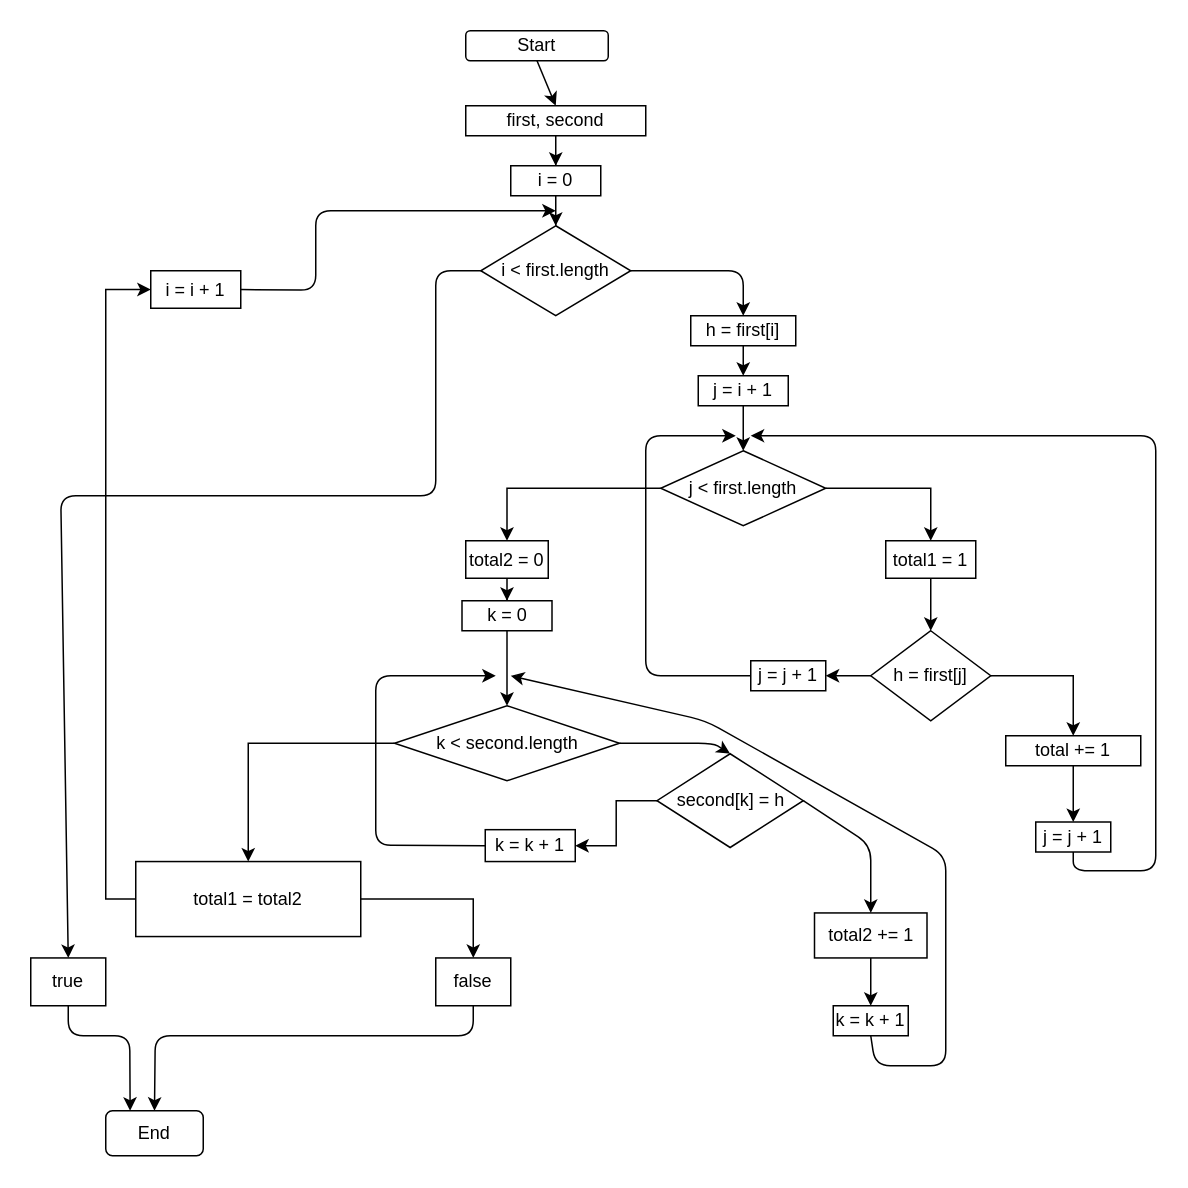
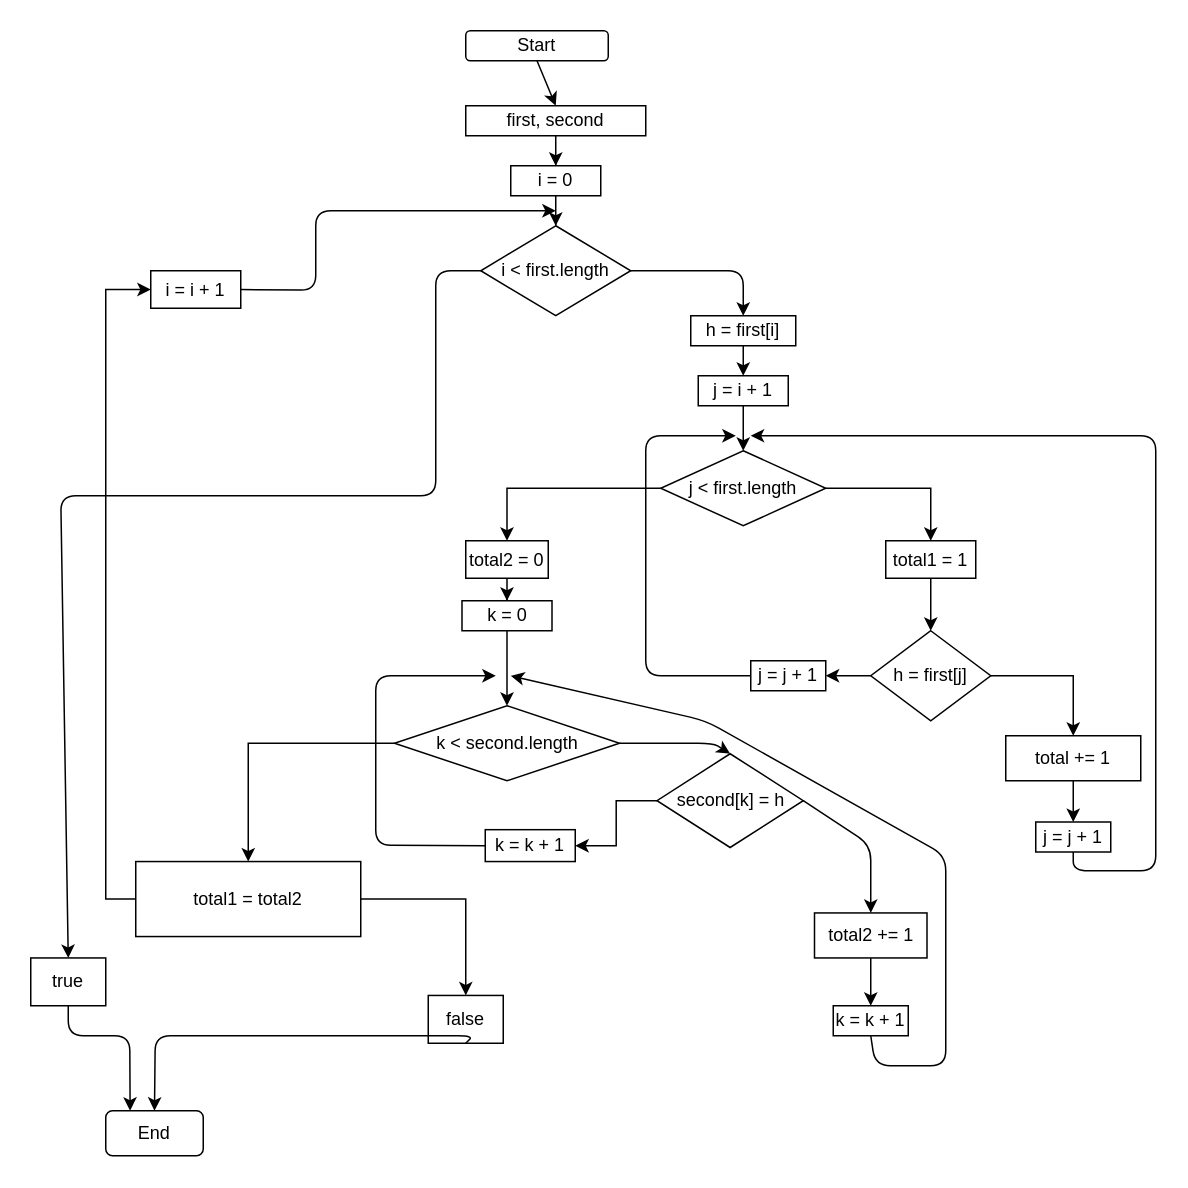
  <mxCell id="0" />
  <mxCell id="1" parent="0" />
  <mxCell id="2" value="Start" style="rounded=1;whiteSpace=wrap;html=1;" vertex="1" parent="1"><mxGeometry x="310" y="20" width="95" height="20" as="geometry" /></mxCell>
  <mxCell id="3" value="" style="edgeStyle=orthogonalEdgeStyle;rounded=0;orthogonalLoop=1;jettySize=auto;html=1;" edge="1" parent="1" source="4" target="6"><mxGeometry relative="1" as="geometry" /></mxCell>
  <mxCell id="4" value="first, second" style="rounded=0;whiteSpace=wrap;html=1;" vertex="1" parent="1"><mxGeometry x="310" y="70" width="120" height="20" as="geometry" /></mxCell>
  <mxCell id="5" value="" style="edgeStyle=orthogonalEdgeStyle;rounded=0;orthogonalLoop=1;jettySize=auto;html=1;" edge="1" parent="1" source="6" target="8"><mxGeometry relative="1" as="geometry" /></mxCell>
  <mxCell id="6" value="i = 0" style="rounded=0;whiteSpace=wrap;html=1;" vertex="1" parent="1"><mxGeometry x="340" y="110" width="60" height="20" as="geometry" /></mxCell>
  <mxCell id="7" value="" style="endArrow=classic;html=1;exitX=0.5;exitY=1;exitDx=0;exitDy=0;entryX=0.5;entryY=0;entryDx=0;entryDy=0;" edge="1" parent="1" source="2" target="4"><mxGeometry width="50" height="50" relative="1" as="geometry"><mxPoint x="360" y="270" as="sourcePoint" /><mxPoint x="410" y="220" as="targetPoint" /></mxGeometry></mxCell>
  <mxCell id="8" value="i &amp;lt; first.length" style="rhombus;whiteSpace=wrap;html=1;rounded=0;" vertex="1" parent="1"><mxGeometry x="320" y="150" width="100" height="60" as="geometry" /></mxCell>
  <mxCell id="9" value="h = first[i]" style="whiteSpace=wrap;html=1;rounded=0;" vertex="1" parent="1"><mxGeometry x="460" y="210" width="70" height="20" as="geometry" /></mxCell>
  <mxCell id="10" value="" style="edgeStyle=orthogonalEdgeStyle;rounded=0;orthogonalLoop=1;jettySize=auto;html=1;" edge="1" parent="1" source="12" target="18"><mxGeometry relative="1" as="geometry" /></mxCell>
  <mxCell id="11" value="" style="edgeStyle=orthogonalEdgeStyle;rounded=0;orthogonalLoop=1;jettySize=auto;html=1;" edge="1" parent="1" source="12" target="29"><mxGeometry relative="1" as="geometry" /></mxCell>
  <mxCell id="12" value="j &amp;lt; first.length" style="rhombus;whiteSpace=wrap;html=1;rounded=0;" vertex="1" parent="1"><mxGeometry x="440" y="300" width="110" height="50" as="geometry" /></mxCell>
  <mxCell id="13" value="" style="endArrow=classic;html=1;exitX=1;exitY=0.5;exitDx=0;exitDy=0;entryX=0.5;entryY=0;entryDx=0;entryDy=0;" edge="1" parent="1" source="8" target="9"><mxGeometry width="50" height="50" relative="1" as="geometry"><mxPoint x="350" y="210" as="sourcePoint" /><mxPoint x="400" y="160" as="targetPoint" /><Array as="points"><mxPoint x="495" y="180" /></Array></mxGeometry></mxCell>
  <mxCell id="14" value="j = i + 1" style="rounded=0;whiteSpace=wrap;html=1;" vertex="1" parent="1"><mxGeometry x="465" y="250" width="60" height="20" as="geometry" /></mxCell>
  <mxCell id="15" value="" style="endArrow=classic;html=1;exitX=0.5;exitY=1;exitDx=0;exitDy=0;entryX=0.5;entryY=0;entryDx=0;entryDy=0;" edge="1" parent="1" source="9" target="14"><mxGeometry width="50" height="50" relative="1" as="geometry"><mxPoint x="350" y="210" as="sourcePoint" /><mxPoint x="400" y="160" as="targetPoint" /></mxGeometry></mxCell>
  <mxCell id="16" value="" style="endArrow=classic;html=1;exitX=0.5;exitY=1;exitDx=0;exitDy=0;entryX=0.5;entryY=0;entryDx=0;entryDy=0;" edge="1" parent="1" source="14" target="12"><mxGeometry width="50" height="50" relative="1" as="geometry"><mxPoint x="350" y="210" as="sourcePoint" /><mxPoint x="400" y="160" as="targetPoint" /></mxGeometry></mxCell>
  <mxCell id="17" value="" style="edgeStyle=orthogonalEdgeStyle;rounded=0;orthogonalLoop=1;jettySize=auto;html=1;" edge="1" parent="1" source="18" target="21"><mxGeometry relative="1" as="geometry" /></mxCell>
  <mxCell id="18" value="total1 = 1" style="whiteSpace=wrap;html=1;rounded=0;" vertex="1" parent="1"><mxGeometry x="590" y="360" width="60" height="25" as="geometry" /></mxCell>
  <mxCell id="19" value="" style="edgeStyle=orthogonalEdgeStyle;rounded=0;orthogonalLoop=1;jettySize=auto;html=1;" edge="1" parent="1" source="21" target="22"><mxGeometry relative="1" as="geometry" /></mxCell>
  <mxCell id="20" value="" style="edgeStyle=orthogonalEdgeStyle;rounded=0;orthogonalLoop=1;jettySize=auto;html=1;" edge="1" parent="1" source="21" target="23"><mxGeometry relative="1" as="geometry" /></mxCell>
  <mxCell id="21" value="h = first[j]" style="rhombus;whiteSpace=wrap;html=1;rounded=0;" vertex="1" parent="1"><mxGeometry x="580" y="420" width="80" height="60" as="geometry" /></mxCell>
- <mxCell id="22" value="&lt;span&gt;total += 1&lt;/span&gt;" style="whiteSpace=wrap;html=1;rounded=0;" vertex="1" parent="1"><mxGeometry x="670" y="490" width="90" height="20" as="geometry" /></mxCell>
+ <mxCell id="22" value="&lt;span&gt;total += 1&lt;/span&gt;" style="whiteSpace=wrap;html=1;rounded=0;" vertex="1" parent="1"><mxGeometry x="670" y="490" width="90" height="30" as="geometry" /></mxCell>
  <mxCell id="23" value="j = j + 1" style="whiteSpace=wrap;html=1;rounded=0;" vertex="1" parent="1"><mxGeometry x="500" y="440" width="50" height="20" as="geometry" /></mxCell>
  <mxCell id="24" value="" style="endArrow=classic;html=1;exitX=0;exitY=0.5;exitDx=0;exitDy=0;" edge="1" parent="1" source="23"><mxGeometry width="50" height="50" relative="1" as="geometry"><mxPoint x="600" y="260" as="sourcePoint" /><mxPoint x="490" y="290" as="targetPoint" /><Array as="points"><mxPoint x="430" y="450" /><mxPoint x="430" y="340" /><mxPoint x="430" y="290" /></Array></mxGeometry></mxCell>
  <mxCell id="25" value="j = j + 1" style="whiteSpace=wrap;html=1;rounded=0;" vertex="1" parent="1"><mxGeometry x="690" y="547.5" width="50" height="20" as="geometry" /></mxCell>
  <mxCell id="26" value="" style="endArrow=classic;html=1;entryX=0.5;entryY=0;entryDx=0;entryDy=0;exitX=0.5;exitY=1;exitDx=0;exitDy=0;" edge="1" parent="1" source="22" target="25"><mxGeometry width="50" height="50" relative="1" as="geometry"><mxPoint x="540" y="600" as="sourcePoint" /><mxPoint x="590" y="550" as="targetPoint" /></mxGeometry></mxCell>
  <mxCell id="27" value="" style="endArrow=classic;html=1;exitX=0.5;exitY=1;exitDx=0;exitDy=0;" edge="1" parent="1" source="25"><mxGeometry width="50" height="50" relative="1" as="geometry"><mxPoint x="540" y="460" as="sourcePoint" /><mxPoint x="500" y="290" as="targetPoint" /><Array as="points"><mxPoint x="715" y="580" /><mxPoint x="770" y="580" /><mxPoint x="770" y="290" /></Array></mxGeometry></mxCell>
  <mxCell id="28" value="" style="edgeStyle=orthogonalEdgeStyle;rounded=0;orthogonalLoop=1;jettySize=auto;html=1;entryX=0.5;entryY=0;entryDx=0;entryDy=0;" edge="1" parent="1" source="29" target="35"><mxGeometry relative="1" as="geometry" /></mxCell>
  <mxCell id="29" value="total2 = 0" style="whiteSpace=wrap;html=1;rounded=0;" vertex="1" parent="1"><mxGeometry x="310" y="360" width="55" height="25" as="geometry" /></mxCell>
  <mxCell id="30" value="" style="edgeStyle=orthogonalEdgeStyle;rounded=0;orthogonalLoop=1;jettySize=auto;html=1;" edge="1" parent="1" source="31" target="39"><mxGeometry relative="1" as="geometry" /></mxCell>
  <mxCell id="31" value="&lt;span&gt;second[k] = h&lt;/span&gt;" style="rhombus;whiteSpace=wrap;html=1;rounded=0;" vertex="1" parent="1"><mxGeometry x="437.5" y="502" width="97.5" height="62.5" as="geometry" /></mxCell>
  <mxCell id="32" value="&lt;span&gt;total2 += 1&lt;/span&gt;" style="whiteSpace=wrap;html=1;rounded=0;" vertex="1" parent="1"><mxGeometry x="542.5" y="608.13" width="75" height="30" as="geometry" /></mxCell>
  <mxCell id="33" value="" style="endArrow=classic;html=1;exitX=1;exitY=0.5;exitDx=0;exitDy=0;entryX=0.5;entryY=0;entryDx=0;entryDy=0;" edge="1" parent="1" source="31" target="32"><mxGeometry width="50" height="50" relative="1" as="geometry"><mxPoint x="677.5" y="500" as="sourcePoint" /><mxPoint x="727.5" y="450" as="targetPoint" /><Array as="points"><mxPoint x="580" y="563" /></Array></mxGeometry></mxCell>
  <mxCell id="34" value="" style="edgeStyle=orthogonalEdgeStyle;rounded=0;orthogonalLoop=1;jettySize=auto;html=1;" edge="1" parent="1" source="35" target="42"><mxGeometry relative="1" as="geometry" /></mxCell>
  <mxCell id="35" value="k = 0" style="rounded=0;whiteSpace=wrap;html=1;" vertex="1" parent="1"><mxGeometry x="307.5" y="400" width="60" height="20" as="geometry" /></mxCell>
  <mxCell id="36" value="" style="endArrow=classic;html=1;entryX=0.5;entryY=0;entryDx=0;entryDy=0;exitX=1;exitY=0.5;exitDx=0;exitDy=0;" edge="1" parent="1" source="42" target="31"><mxGeometry width="50" height="50" relative="1" as="geometry"><mxPoint x="475" y="520" as="sourcePoint" /><mxPoint x="727.5" y="450" as="targetPoint" /><Array as="points"><mxPoint x="475" y="495" /></Array></mxGeometry></mxCell>
  <mxCell id="37" value="k = k + 1" style="whiteSpace=wrap;html=1;rounded=0;" vertex="1" parent="1"><mxGeometry x="555" y="670" width="50" height="20" as="geometry" /></mxCell>
  <mxCell id="38" value="" style="endArrow=classic;html=1;exitX=0.5;exitY=1;exitDx=0;exitDy=0;entryX=0.5;entryY=0;entryDx=0;entryDy=0;" edge="1" parent="1" source="32" target="37"><mxGeometry width="50" height="50" relative="1" as="geometry"><mxPoint x="677.5" y="640" as="sourcePoint" /><mxPoint x="727.5" y="590" as="targetPoint" /></mxGeometry></mxCell>
  <mxCell id="39" value="&lt;span&gt;k = k + 1&lt;/span&gt;" style="whiteSpace=wrap;html=1;rounded=0;" vertex="1" parent="1"><mxGeometry x="323" y="552.62" width="60" height="21.25" as="geometry" /></mxCell>
  <mxCell id="40" value="" style="endArrow=classic;html=1;exitX=0;exitY=0.5;exitDx=0;exitDy=0;" edge="1" parent="1" source="39"><mxGeometry width="50" height="50" relative="1" as="geometry"><mxPoint x="597.5" y="640" as="sourcePoint" /><mxPoint x="330" y="450" as="targetPoint" /><Array as="points"><mxPoint x="250" y="563" /><mxPoint x="250" y="450" /></Array></mxGeometry></mxCell>
  <mxCell id="41" value="" style="edgeStyle=orthogonalEdgeStyle;rounded=0;orthogonalLoop=1;jettySize=auto;html=1;" edge="1" parent="1" source="42" target="46"><mxGeometry relative="1" as="geometry" /></mxCell>
  <mxCell id="42" value="&lt;span&gt;k &amp;lt; second.length&lt;/span&gt;" style="rhombus;whiteSpace=wrap;html=1;rounded=0;" vertex="1" parent="1"><mxGeometry x="262.5" y="470" width="150" height="50" as="geometry" /></mxCell>
  <mxCell id="43" value="" style="endArrow=classic;html=1;exitX=0.5;exitY=1;exitDx=0;exitDy=0;" edge="1" parent="1" source="37"><mxGeometry width="50" height="50" relative="1" as="geometry"><mxPoint x="460" y="590" as="sourcePoint" /><mxPoint x="340" y="450" as="targetPoint" /><Array as="points"><mxPoint x="583" y="710" /><mxPoint x="630" y="710" /><mxPoint x="630" y="570" /><mxPoint x="470" y="480" /></Array></mxGeometry></mxCell>
  <mxCell id="44" value="" style="edgeStyle=orthogonalEdgeStyle;rounded=0;orthogonalLoop=1;jettySize=auto;html=1;" edge="1" parent="1" source="46" target="47"><mxGeometry relative="1" as="geometry" /></mxCell>
  <mxCell id="45" value="" style="edgeStyle=orthogonalEdgeStyle;rounded=0;orthogonalLoop=1;jettySize=auto;html=1;" edge="1" parent="1" source="46" target="50"><mxGeometry relative="1" as="geometry"><Array as="points"><mxPoint x="70" y="599" /></Array></mxGeometry></mxCell>
  <mxCell id="46" value="&lt;span&gt;total1 = total2&lt;/span&gt;" style="whiteSpace=wrap;html=1;rounded=0;" vertex="1" parent="1"><mxGeometry x="90" y="573.87" width="150" height="50" as="geometry" /></mxCell>
- <mxCell id="47" value="false" style="whiteSpace=wrap;html=1;rounded=0;" vertex="1" parent="1"><mxGeometry x="290" y="638.13" width="50" height="31.87" as="geometry" /></mxCell>
+ <mxCell id="47" value="false" style="whiteSpace=wrap;html=1;rounded=0;" vertex="1" parent="1"><mxGeometry x="285" y="663.13" width="50" height="31.87" as="geometry" /></mxCell>
  <mxCell id="48" value="End" style="rounded=1;whiteSpace=wrap;html=1;" vertex="1" parent="1"><mxGeometry x="70" y="740" width="65" height="30" as="geometry" /></mxCell>
  <mxCell id="49" value="" style="endArrow=classic;html=1;exitX=0.5;exitY=1;exitDx=0;exitDy=0;entryX=0.5;entryY=0;entryDx=0;entryDy=0;" edge="1" parent="1" source="47" target="48"><mxGeometry width="50" height="50" relative="1" as="geometry"><mxPoint x="340" y="730" as="sourcePoint" /><mxPoint x="390" y="680" as="targetPoint" /><Array as="points"><mxPoint x="315" y="690" /><mxPoint x="103" y="690" /></Array></mxGeometry></mxCell>
  <mxCell id="50" value="&lt;span&gt;i = i + 1&lt;/span&gt;" style="whiteSpace=wrap;html=1;rounded=0;" vertex="1" parent="1"><mxGeometry x="100" y="180" width="60" height="25" as="geometry" /></mxCell>
  <mxCell id="51" value="" style="endArrow=classic;html=1;exitX=1;exitY=0.5;exitDx=0;exitDy=0;" edge="1" parent="1" source="50"><mxGeometry width="50" height="50" relative="1" as="geometry"><mxPoint x="320" y="340" as="sourcePoint" /><mxPoint x="370" y="140" as="targetPoint" /><Array as="points"><mxPoint x="210" y="193" /><mxPoint x="210" y="140" /></Array></mxGeometry></mxCell>
  <mxCell id="52" value="" style="endArrow=classic;html=1;exitX=0;exitY=0.5;exitDx=0;exitDy=0;entryX=0.5;entryY=0;entryDx=0;entryDy=0;" edge="1" parent="1" source="8" target="53"><mxGeometry width="50" height="50" relative="1" as="geometry"><mxPoint x="320" y="420" as="sourcePoint" /><mxPoint x="10" y="460" as="targetPoint" /><Array as="points"><mxPoint x="290" y="180" /><mxPoint x="290" y="330" /><mxPoint x="40" y="330" /></Array></mxGeometry></mxCell>
  <mxCell id="53" value="true" style="whiteSpace=wrap;html=1;rounded=0;" vertex="1" parent="1"><mxGeometry x="20" y="638.13" width="50" height="31.87" as="geometry" /></mxCell>
  <mxCell id="54" value="" style="endArrow=classic;html=1;exitX=0.5;exitY=1;exitDx=0;exitDy=0;entryX=0.25;entryY=0;entryDx=0;entryDy=0;" edge="1" parent="1" source="53" target="48"><mxGeometry width="50" height="50" relative="1" as="geometry"><mxPoint x="320" y="670" as="sourcePoint" /><mxPoint x="370" y="620" as="targetPoint" /><Array as="points"><mxPoint x="45" y="690" /><mxPoint x="86" y="690" /></Array></mxGeometry></mxCell>
